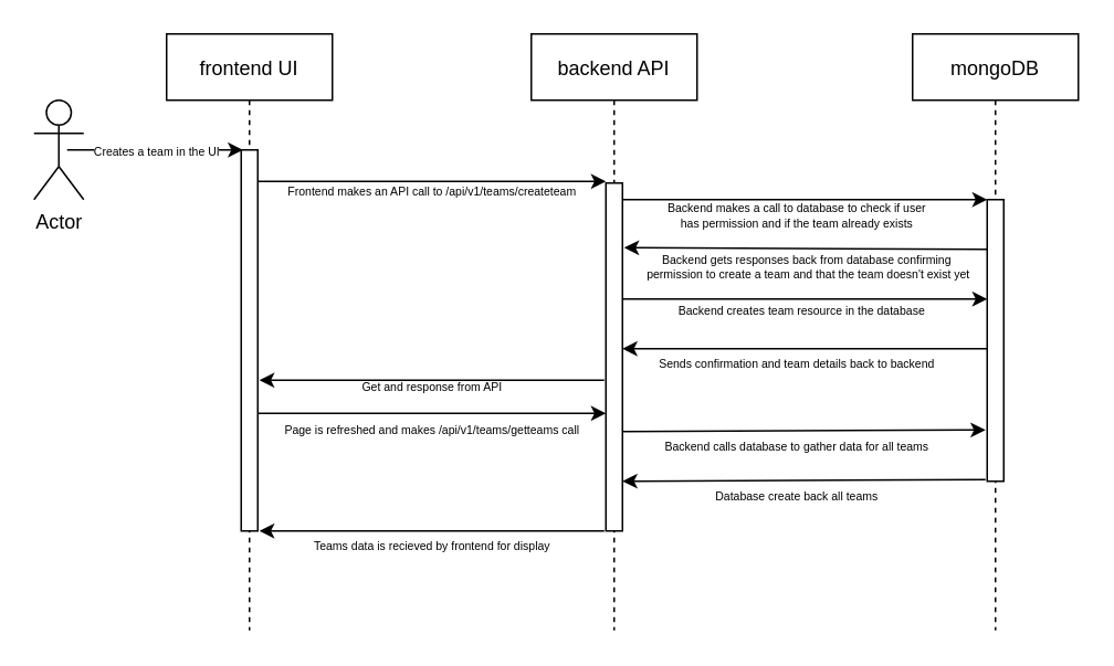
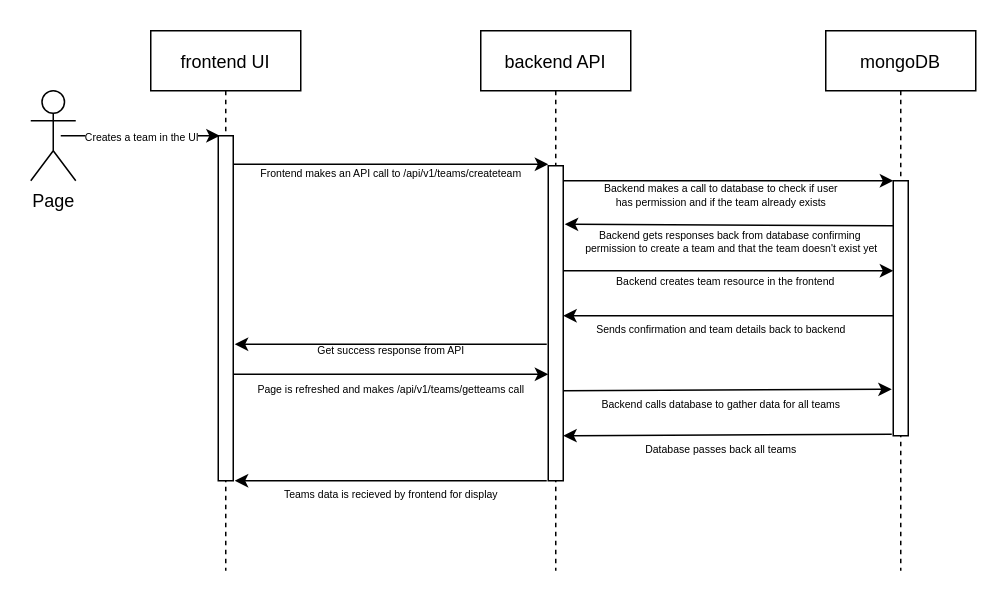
  <mxCell id="0" />
  <mxCell id="1" parent="0" />
  <mxCell id="2" value="frontend UI" style="shape=umlLifeline;perimeter=lifelinePerimeter;container=1;collapsible=0;recursiveResize=0;rounded=0;shadow=0;strokeWidth=1;" parent="1" vertex="1"><mxGeometry x="100" y="20" width="100" height="360" as="geometry" /></mxCell>
  <mxCell id="3" value="" style="points=[];perimeter=orthogonalPerimeter;rounded=0;shadow=0;strokeWidth=1;" parent="2" vertex="1"><mxGeometry x="45" y="70" width="10" height="230" as="geometry" /></mxCell>
  <mxCell id="4" value="backend API" style="shape=umlLifeline;perimeter=lifelinePerimeter;container=1;collapsible=0;recursiveResize=0;rounded=0;shadow=0;strokeWidth=1;" parent="1" vertex="1"><mxGeometry x="320" y="20" width="100" height="360" as="geometry" /></mxCell>
  <mxCell id="5" value="" style="points=[];perimeter=orthogonalPerimeter;rounded=0;shadow=0;strokeWidth=1;" parent="4" vertex="1"><mxGeometry x="45" y="90" width="10" height="210" as="geometry" /></mxCell>
  <mxCell id="6" value="" style="endArrow=classic;html=1;fontSize=7;" edge="1" parent="4"><mxGeometry width="50" height="50" relative="1" as="geometry"><mxPoint x="55" y="160" as="sourcePoint" /><mxPoint x="275" y="160" as="targetPoint" /></mxGeometry></mxCell>
  <mxCell id="7" value="mongoDB" style="shape=umlLifeline;perimeter=lifelinePerimeter;container=1;collapsible=0;recursiveResize=0;rounded=0;shadow=0;strokeWidth=1;" vertex="1" parent="1"><mxGeometry x="550" y="20" width="100" height="360" as="geometry" /></mxCell>
  <mxCell id="8" value="" style="points=[];perimeter=orthogonalPerimeter;rounded=0;shadow=0;strokeWidth=1;" vertex="1" parent="7"><mxGeometry x="45" y="100" width="10" height="170" as="geometry" /></mxCell>
- <mxCell id="9" value="Actor" style="shape=umlActor;verticalLabelPosition=bottom;verticalAlign=top;html=1;outlineConnect=0;" vertex="1" parent="1"><mxGeometry x="20" y="60" width="30" height="60" as="geometry" /></mxCell>
+ <mxCell id="9" value="Page" style="shape=umlActor;verticalLabelPosition=bottom;verticalAlign=top;html=1;outlineConnect=0;" vertex="1" parent="1"><mxGeometry x="20" y="60" width="30" height="60" as="geometry" /></mxCell>
  <mxCell id="10" value="&lt;font style=&quot;font-size: 7px&quot;&gt;Creates a team in the UI&lt;/font&gt;" style="endArrow=classic;html=1;" edge="1" parent="1"><mxGeometry x="0.026" width="50" height="50" relative="1" as="geometry"><mxPoint x="40" y="90" as="sourcePoint" /><mxPoint x="146" y="90" as="targetPoint" /><mxPoint as="offset" /></mxGeometry></mxCell>
  <mxCell id="11" value="" style="endArrow=classic;html=1;" edge="1" parent="1"><mxGeometry width="50" height="50" relative="1" as="geometry"><mxPoint x="155" y="109" as="sourcePoint" /><mxPoint x="365" y="109" as="targetPoint" /></mxGeometry></mxCell>
  <mxCell id="12" value="&lt;font style=&quot;font-size: 7px&quot;&gt;Frontend makes an API call to /api/v1/teams/createteam&lt;/font&gt;" style="text;html=1;align=center;verticalAlign=middle;resizable=0;points=[];autosize=1;strokeColor=none;fillColor=none;" vertex="1" parent="1"><mxGeometry x="165" y="104" width="190" height="20" as="geometry" /></mxCell>
  <mxCell id="13" value="" style="endArrow=classic;html=1;fontSize=7;" edge="1" parent="1"><mxGeometry width="50" height="50" relative="1" as="geometry"><mxPoint x="375" y="120" as="sourcePoint" /><mxPoint x="595" y="120" as="targetPoint" /><Array as="points"><mxPoint x="480" y="120" /></Array></mxGeometry></mxCell>
  <mxCell id="14" value="Backend makes a call to database to check if user&lt;br&gt;has permission and if the team already exists" style="text;html=1;align=center;verticalAlign=middle;resizable=0;points=[];autosize=1;strokeColor=none;fillColor=none;fontSize=7;" vertex="1" parent="1"><mxGeometry x="395" y="120" width="170" height="20" as="geometry" /></mxCell>
  <mxCell id="15" value="" style="endArrow=classic;html=1;fontSize=7;" edge="1" parent="1"><mxGeometry width="50" height="50" relative="1" as="geometry"><mxPoint x="595" y="150" as="sourcePoint" /><mxPoint x="376" y="149" as="targetPoint" /></mxGeometry></mxCell>
  <mxCell id="16" value="Backend gets responses back from database confirming&lt;br&gt;&amp;nbsp;permission to create a team and that the team doesn't exist yet" style="text;html=1;align=center;verticalAlign=middle;resizable=0;points=[];autosize=1;strokeColor=none;fillColor=none;fontSize=7;" vertex="1" parent="1"><mxGeometry x="381" y="151" width="210" height="20" as="geometry" /></mxCell>
- <mxCell id="17" value="Backend creates team resource in the database" style="text;html=1;align=center;verticalAlign=middle;resizable=0;points=[];autosize=1;strokeColor=none;fillColor=none;fontSize=7;" vertex="1" parent="1"><mxGeometry x="403" y="183" width="160" height="10" as="geometry" /></mxCell>
+ <mxCell id="17" value="Backend creates team resource in the frontend" style="text;html=1;align=center;verticalAlign=middle;resizable=0;points=[];autosize=1;strokeColor=none;fillColor=none;fontSize=7;" vertex="1" parent="1"><mxGeometry x="403" y="183" width="160" height="10" as="geometry" /></mxCell>
  <mxCell id="18" value="" style="endArrow=classic;html=1;fontSize=7;" edge="1" parent="1"><mxGeometry width="50" height="50" relative="1" as="geometry"><mxPoint x="595" y="210" as="sourcePoint" /><mxPoint x="375" y="210" as="targetPoint" /></mxGeometry></mxCell>
  <mxCell id="19" value="Sends confirmation and team details back to backend" style="text;html=1;align=center;verticalAlign=middle;resizable=0;points=[];autosize=1;strokeColor=none;fillColor=none;fontSize=7;" vertex="1" parent="1"><mxGeometry x="390" y="215" width="180" height="10" as="geometry" /></mxCell>
  <mxCell id="20" value="" style="endArrow=classic;html=1;fontSize=7;" edge="1" parent="1"><mxGeometry width="50" height="50" relative="1" as="geometry"><mxPoint x="155" y="249" as="sourcePoint" /><mxPoint x="365" y="249" as="targetPoint" /></mxGeometry></mxCell>
  <mxCell id="21" value="Page is refreshed and makes /api/v1/teams/getteams call" style="text;html=1;align=center;verticalAlign=middle;resizable=0;points=[];autosize=1;strokeColor=none;fillColor=none;fontSize=7;" vertex="1" parent="1"><mxGeometry x="165" y="255" width="190" height="10" as="geometry" /></mxCell>
  <mxCell id="22" value="" style="endArrow=classic;html=1;fontSize=7;" edge="1" parent="1"><mxGeometry width="50" height="50" relative="1" as="geometry"><mxPoint x="375" y="260" as="sourcePoint" /><mxPoint x="594" y="259" as="targetPoint" /></mxGeometry></mxCell>
  <mxCell id="23" value="Backend calls database to gather data for all teams" style="text;html=1;align=center;verticalAlign=middle;resizable=0;points=[];autosize=1;strokeColor=none;fillColor=none;fontSize=7;" vertex="1" parent="1"><mxGeometry x="395" y="265" width="170" height="10" as="geometry" /></mxCell>
  <mxCell id="24" value="" style="endArrow=classic;html=1;fontSize=7;" edge="1" parent="1"><mxGeometry width="50" height="50" relative="1" as="geometry"><mxPoint x="594" y="289" as="sourcePoint" /><mxPoint x="375" y="290" as="targetPoint" /></mxGeometry></mxCell>
- <mxCell id="25" value="Database create back all teams" style="text;html=1;align=center;verticalAlign=middle;resizable=0;points=[];autosize=1;strokeColor=none;fillColor=none;fontSize=7;" vertex="1" parent="1"><mxGeometry x="420" y="295" width="120" height="10" as="geometry" /></mxCell>
+ <mxCell id="25" value="Database passes back all teams" style="text;html=1;align=center;verticalAlign=middle;resizable=0;points=[];autosize=1;strokeColor=none;fillColor=none;fontSize=7;" vertex="1" parent="1"><mxGeometry x="420" y="295" width="120" height="10" as="geometry" /></mxCell>
  <mxCell id="26" value="" style="endArrow=classic;html=1;fontSize=7;" edge="1" parent="1"><mxGeometry width="50" height="50" relative="1" as="geometry"><mxPoint x="364" y="320" as="sourcePoint" /><mxPoint x="156" y="320" as="targetPoint" /></mxGeometry></mxCell>
  <mxCell id="27" value="" style="endArrow=classic;html=1;fontSize=7;" edge="1" parent="1"><mxGeometry width="50" height="50" relative="1" as="geometry"><mxPoint x="364" y="229" as="sourcePoint" /><mxPoint x="156" y="229" as="targetPoint" /></mxGeometry></mxCell>
- <mxCell id="28" value="Get and response from API" style="text;html=1;align=center;verticalAlign=middle;resizable=0;points=[];autosize=1;strokeColor=none;fillColor=none;fontSize=7;" vertex="1" parent="1"><mxGeometry x="205" y="229" width="110" height="10" as="geometry" /></mxCell>
+ <mxCell id="28" value="Get success response from API" style="text;html=1;align=center;verticalAlign=middle;resizable=0;points=[];autosize=1;strokeColor=none;fillColor=none;fontSize=7;" vertex="1" parent="1"><mxGeometry x="205" y="229" width="110" height="10" as="geometry" /></mxCell>
  <mxCell id="29" value="Teams data is recieved by frontend for display" style="text;html=1;align=center;verticalAlign=middle;resizable=0;points=[];autosize=1;strokeColor=none;fillColor=none;fontSize=7;" vertex="1" parent="1"><mxGeometry x="180" y="325" width="160" height="10" as="geometry" /></mxCell>
